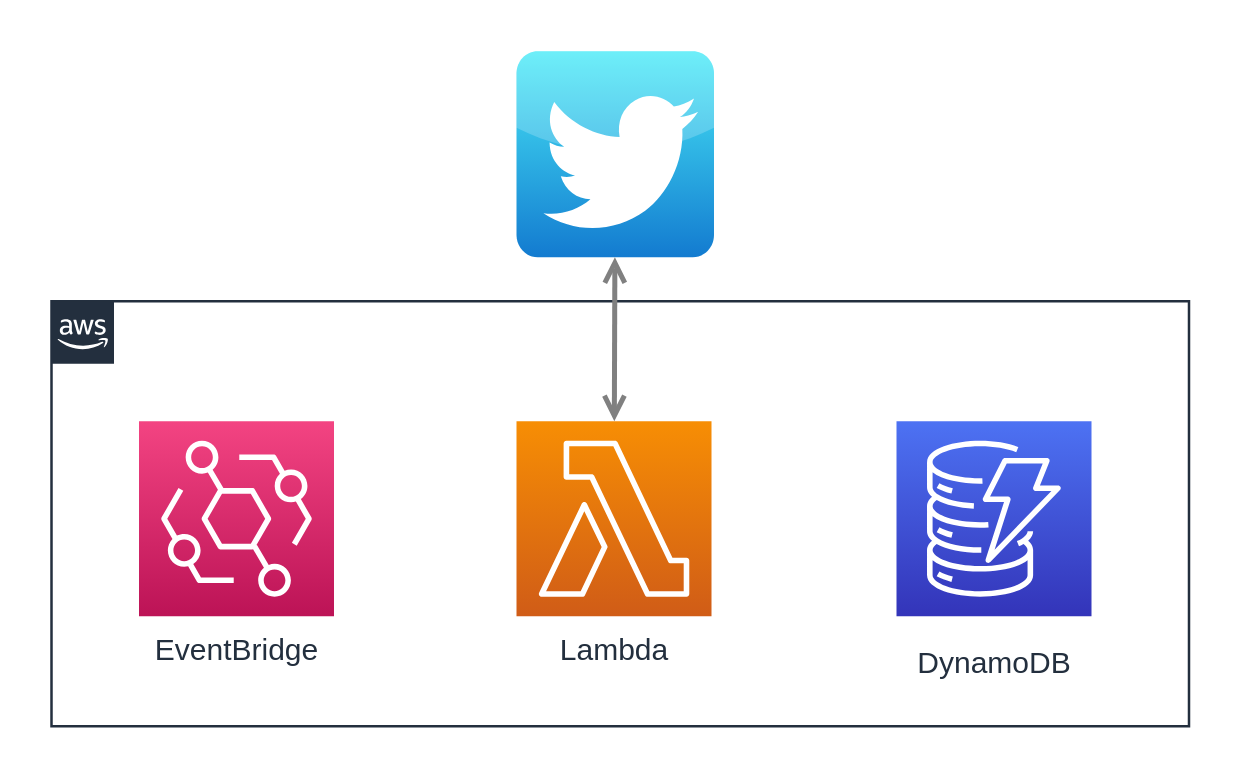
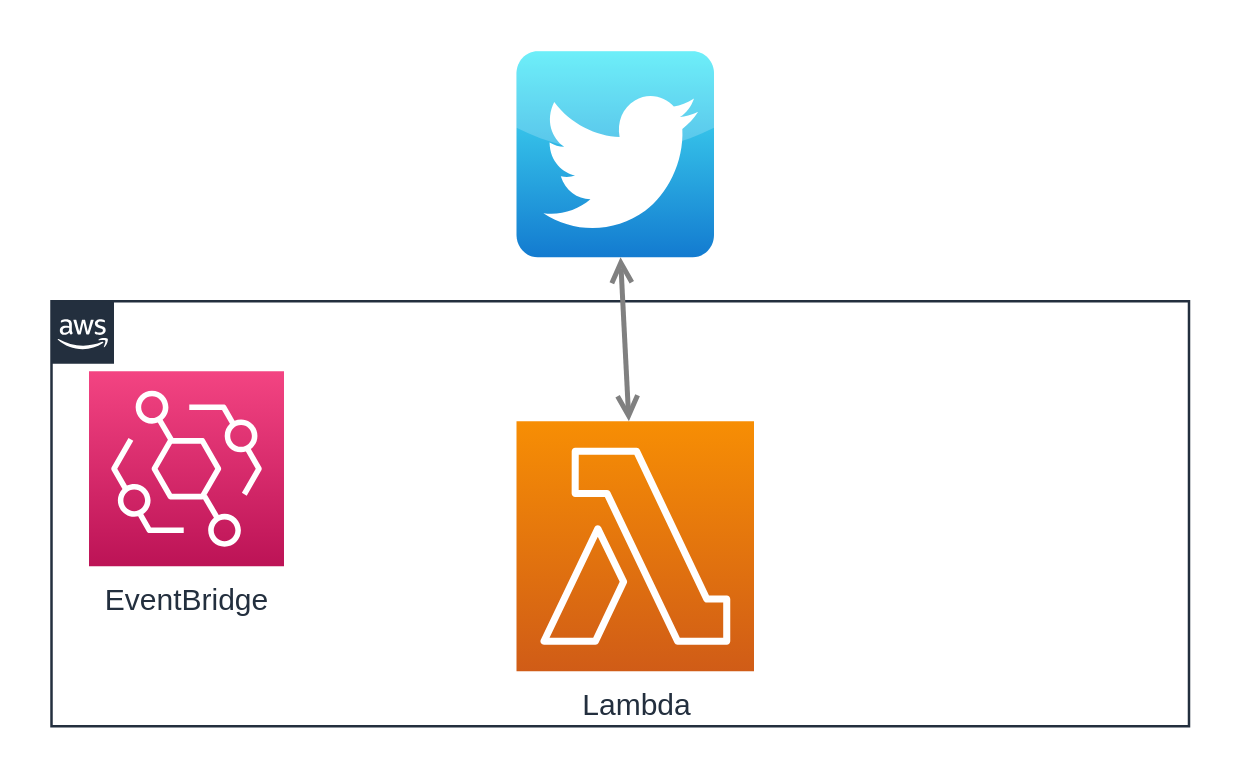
  <mxCell id="0" />
  <mxCell id="1" parent="0" />
  <mxCell id="2" value="" style="points=[[0,0],[0.25,0],[0.5,0],[0.75,0],[1,0],[1,0.25],[1,0.5],[1,0.75],[1,1],[0.75,1],[0.5,1],[0.25,1],[0,1],[0,0.75],[0,0.5],[0,0.25]];outlineConnect=0;gradientColor=none;html=1;whiteSpace=wrap;fontSize=12;fontStyle=0;shape=mxgraph.aws4.group;grIcon=mxgraph.aws4.group_aws_cloud_alt;strokeColor=#232F3E;fillColor=none;verticalAlign=top;align=left;spacingLeft=30;fontColor=#232F3E;dashed=0;" parent="1" vertex="1"><mxGeometry x="20" y="120" width="455" height="170" as="geometry" /></mxCell>
- <mxCell id="3" value="DynamoDB" style="outlineConnect=0;fontColor=#232F3E;gradientColor=#4D72F3;gradientDirection=north;fillColor=#3334B9;strokeColor=#ffffff;dashed=0;verticalLabelPosition=bottom;verticalAlign=top;align=center;html=1;fontSize=12;fontStyle=0;aspect=fixed;shape=mxgraph.aws4.resourceIcon;resIcon=mxgraph.aws4.dynamodb;labelBackgroundColor=#ffffff;spacingTop=5;horizontal=1;" parent="1" vertex="1"><mxGeometry x="358" y="168" width="78" height="78" as="geometry" /></mxCell>
- <mxCell id="4" value="Lambda" style="outlineConnect=0;fontColor=#232F3E;gradientColor=#F78E04;gradientDirection=north;fillColor=#D05C17;strokeColor=#ffffff;dashed=0;verticalLabelPosition=bottom;verticalAlign=top;align=center;html=1;fontSize=12;fontStyle=0;aspect=fixed;shape=mxgraph.aws4.resourceIcon;resIcon=mxgraph.aws4.lambda;" parent="1" vertex="1"><mxGeometry x="206" y="168" width="78" height="78" as="geometry" /></mxCell>
- <mxCell id="5" value="EventBridge" style="outlineConnect=0;fontColor=#232F3E;gradientColor=#F34482;gradientDirection=north;fillColor=#BC1356;strokeColor=#ffffff;dashed=0;verticalLabelPosition=bottom;verticalAlign=top;align=center;html=1;fontSize=12;fontStyle=0;aspect=fixed;shape=mxgraph.aws4.resourceIcon;resIcon=mxgraph.aws4.eventbridge;" vertex="1" parent="1"><mxGeometry x="55" y="168" width="78" height="78" as="geometry" /></mxCell>
+ <mxCell id="4" value="Lambda" style="outlineConnect=0;fontColor=#232F3E;gradientColor=#F78E04;gradientDirection=north;fillColor=#D05C17;strokeColor=#ffffff;dashed=0;verticalLabelPosition=bottom;verticalAlign=top;align=center;html=1;fontSize=12;fontStyle=0;aspect=fixed;shape=mxgraph.aws4.resourceIcon;resIcon=mxgraph.aws4.lambda;" parent="1" vertex="1"><mxGeometry x="206" y="168" width="95" height="100" as="geometry" /></mxCell>
+ <mxCell id="5" value="EventBridge" style="outlineConnect=0;fontColor=#232F3E;gradientColor=#F34482;gradientDirection=north;fillColor=#BC1356;strokeColor=#ffffff;dashed=0;verticalLabelPosition=bottom;verticalAlign=top;align=center;html=1;fontSize=12;fontStyle=0;aspect=fixed;shape=mxgraph.aws4.resourceIcon;resIcon=mxgraph.aws4.eventbridge;" vertex="1" parent="1"><mxGeometry x="35" y="148" width="78" height="78" as="geometry" /></mxCell>
  <mxCell id="6" value="" style="dashed=0;outlineConnect=0;html=1;align=center;labelPosition=center;verticalLabelPosition=bottom;verticalAlign=top;shape=mxgraph.webicons.twitter;fillColor=#49EAF7;gradientColor=#137BD0" vertex="1" parent="1"><mxGeometry x="206" y="20" width="79" height="82.4" as="geometry" /></mxCell>
  <mxCell id="7" style="rounded=0;orthogonalLoop=1;jettySize=auto;html=1;startArrow=open;startFill=0;endArrow=open;endFill=0;strokeWidth=2;strokeColor=#808080;" edge="1" parent="1" source="6" target="4"><mxGeometry relative="1" as="geometry"><mxPoint x="216" y="217" as="targetPoint" /><mxPoint x="143" y="217" as="sourcePoint" /></mxGeometry></mxCell>
